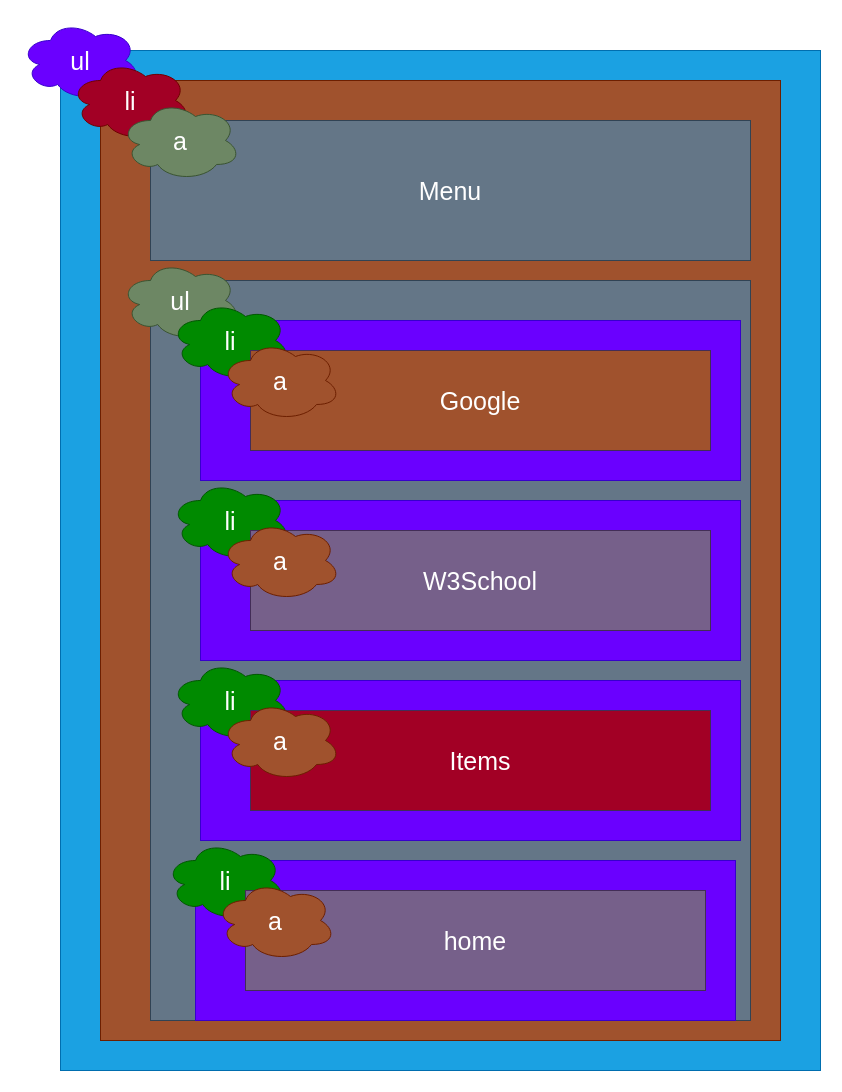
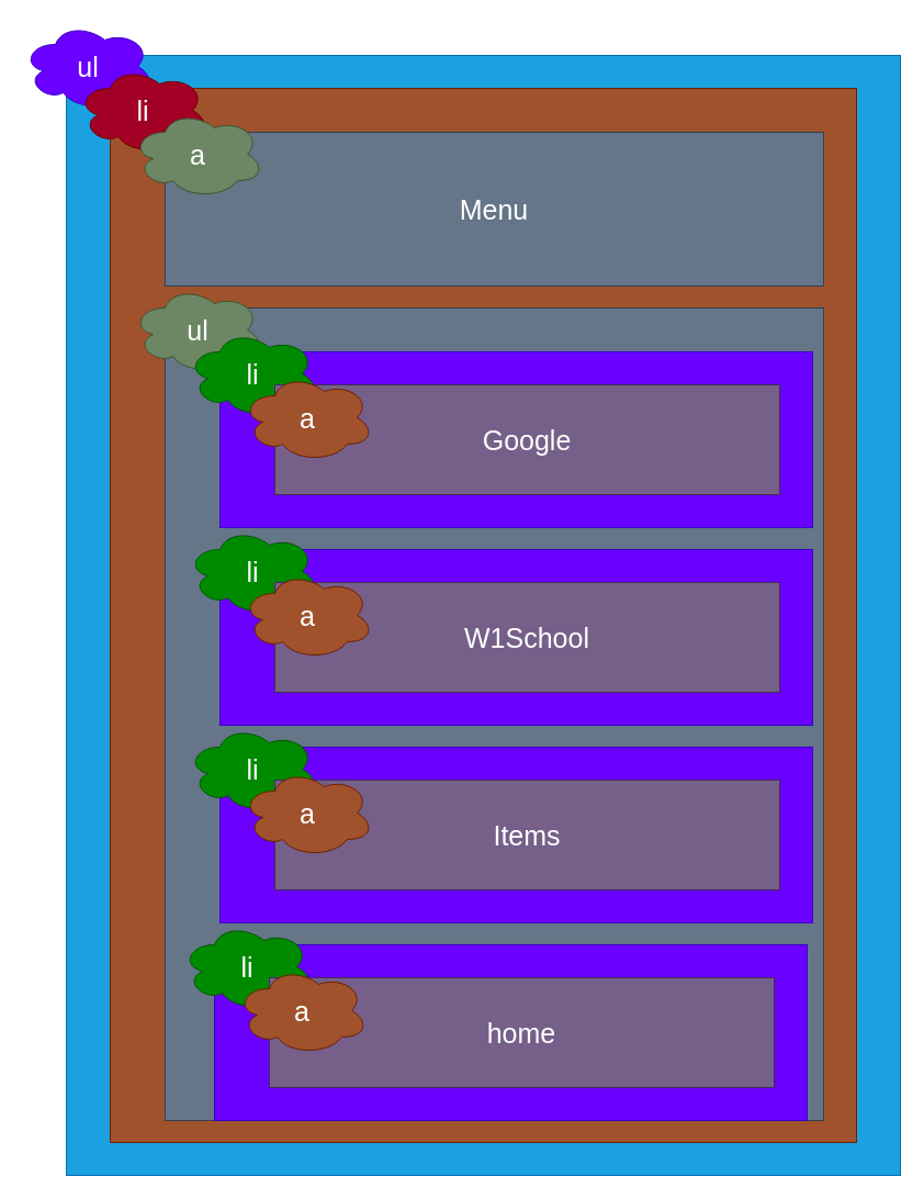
  <mxCell id="0" />
  <mxCell id="1" parent="0" />
  <mxCell id="2" value="" style="rounded=0;whiteSpace=wrap;html=1;fillColor=#1ba1e2;fontColor=#ffffff;strokeColor=#006EAF;" vertex="1" parent="1"><mxGeometry x="60" y="50" width="760" height="1020" as="geometry" /></mxCell>
  <mxCell id="3" value="&lt;font style=&quot;font-size: 25px;&quot;&gt;ul&lt;/font&gt;" style="ellipse;shape=cloud;whiteSpace=wrap;html=1;fillColor=#6a00ff;fontColor=#ffffff;strokeColor=#3700CC;" vertex="1" parent="1"><mxGeometry y="20" width="120" height="80" as="geometry" x="20" /></mxCell>
  <mxCell id="4" value="" style="rounded=0;whiteSpace=wrap;html=1;fontSize=25;fillColor=#a0522d;fontColor=#ffffff;strokeColor=#6D1F00;" vertex="1" parent="1"><mxGeometry x="100" y="80" width="680" height="960" as="geometry" /></mxCell>
  <mxCell id="5" value="li" style="ellipse;shape=cloud;whiteSpace=wrap;html=1;fontSize=25;fillColor=#a20025;fontColor=#ffffff;strokeColor=#6F0000;" vertex="1" parent="1"><mxGeometry x="70" y="60" width="120" height="80" as="geometry" /></mxCell>
  <mxCell id="6" value="Menu" style="rounded=0;whiteSpace=wrap;html=1;fontSize=25;fillColor=#647687;fontColor=#ffffff;strokeColor=#314354;" vertex="1" parent="1"><mxGeometry x="150" y="120" width="600" height="140" as="geometry" /></mxCell>
  <mxCell id="7" value="a" style="ellipse;shape=cloud;whiteSpace=wrap;html=1;fontSize=25;fillColor=#6d8764;fontColor=#ffffff;strokeColor=#3A5431;" vertex="1" parent="1"><mxGeometry x="120" y="100" width="120" height="80" as="geometry" /></mxCell>
  <mxCell id="8" value="" style="rounded=0;whiteSpace=wrap;html=1;fontSize=25;fillColor=#647687;fontColor=#ffffff;strokeColor=#314354;" vertex="1" parent="1"><mxGeometry x="150" y="280" width="600" height="740" as="geometry" /></mxCell>
  <mxCell id="9" value="ul" style="ellipse;shape=cloud;whiteSpace=wrap;html=1;fontSize=25;fillColor=#6d8764;fontColor=#ffffff;strokeColor=#3A5431;" vertex="1" parent="1"><mxGeometry x="120" y="260" width="120" height="80" as="geometry" /></mxCell>
  <mxCell id="10" value="" style="rounded=0;whiteSpace=wrap;html=1;fontSize=25;fillColor=#6a00ff;fontColor=#ffffff;strokeColor=#3700CC;" vertex="1" parent="1"><mxGeometry x="200" y="320" width="540" height="160" as="geometry" /></mxCell>
  <mxCell id="11" value="li" style="ellipse;shape=cloud;whiteSpace=wrap;html=1;fontSize=25;fillColor=#008a00;fontColor=#ffffff;strokeColor=#005700;" vertex="1" parent="1"><mxGeometry x="170" y="300" width="120" height="80" as="geometry" /></mxCell>
- <mxCell id="12" value="Google" style="rounded=0;whiteSpace=wrap;html=1;fontSize=25;fillColor=#a0522d;fontColor=#ffffff;strokeColor=#432D57;" vertex="1" parent="1"><mxGeometry x="250" y="350" width="460" height="100" as="geometry" /></mxCell>
+ <mxCell id="12" value="Google" style="rounded=0;whiteSpace=wrap;html=1;fontSize=25;fillColor=#76608a;fontColor=#ffffff;strokeColor=#432D57;" vertex="1" parent="1"><mxGeometry x="250" y="350" width="460" height="100" as="geometry" /></mxCell>
  <mxCell id="13" value="a" style="ellipse;shape=cloud;whiteSpace=wrap;html=1;fontSize=25;fillColor=#a0522d;fontColor=#ffffff;strokeColor=#6D1F00;" vertex="1" parent="1"><mxGeometry x="220" y="340" width="120" height="80" as="geometry" /></mxCell>
  <mxCell id="14" value="" style="rounded=0;whiteSpace=wrap;html=1;fontSize=25;fillColor=#6a00ff;fontColor=#ffffff;strokeColor=#3700CC;" vertex="1" parent="1"><mxGeometry x="200" y="500" width="540" height="160" as="geometry" /></mxCell>
  <mxCell id="15" value="li" style="ellipse;shape=cloud;whiteSpace=wrap;html=1;fontSize=25;fillColor=#008a00;fontColor=#ffffff;strokeColor=#005700;" vertex="1" parent="1"><mxGeometry x="170" y="480" width="120" height="80" as="geometry" /></mxCell>
- <mxCell id="16" value="W3School" style="rounded=0;whiteSpace=wrap;html=1;fontSize=25;fillColor=#76608a;fontColor=#ffffff;strokeColor=#432D57;" vertex="1" parent="1"><mxGeometry x="250" y="530" width="460" height="100" as="geometry" /></mxCell>
+ <mxCell id="16" value="W1School" style="rounded=0;whiteSpace=wrap;html=1;fontSize=25;fillColor=#76608a;fontColor=#ffffff;strokeColor=#432D57;" vertex="1" parent="1"><mxGeometry x="250" y="530" width="460" height="100" as="geometry" /></mxCell>
  <mxCell id="17" value="a" style="ellipse;shape=cloud;whiteSpace=wrap;html=1;fontSize=25;fillColor=#a0522d;fontColor=#ffffff;strokeColor=#6D1F00;" vertex="1" parent="1"><mxGeometry x="220" y="520" width="120" height="80" as="geometry" /></mxCell>
  <mxCell id="18" value="" style="rounded=0;whiteSpace=wrap;html=1;fontSize=25;fillColor=#6a00ff;fontColor=#ffffff;strokeColor=#3700CC;" vertex="1" parent="1"><mxGeometry x="200" y="680" width="540" height="160" as="geometry" /></mxCell>
  <mxCell id="19" value="li" style="ellipse;shape=cloud;whiteSpace=wrap;html=1;fontSize=25;fillColor=#008a00;fontColor=#ffffff;strokeColor=#005700;" vertex="1" parent="1"><mxGeometry x="170" y="660" width="120" height="80" as="geometry" /></mxCell>
- <mxCell id="20" value="Items" style="rounded=0;whiteSpace=wrap;html=1;fontSize=25;fillColor=#a20025;fontColor=#ffffff;strokeColor=#432D57;" vertex="1" parent="1"><mxGeometry x="250" y="710" width="460" height="100" as="geometry" /></mxCell>
+ <mxCell id="20" value="Items" style="rounded=0;whiteSpace=wrap;html=1;fontSize=25;fillColor=#76608a;fontColor=#ffffff;strokeColor=#432D57;" vertex="1" parent="1"><mxGeometry x="250" y="710" width="460" height="100" as="geometry" /></mxCell>
  <mxCell id="21" value="a" style="ellipse;shape=cloud;whiteSpace=wrap;html=1;fontSize=25;fillColor=#a0522d;fontColor=#ffffff;strokeColor=#6D1F00;" vertex="1" parent="1"><mxGeometry x="220" y="700" width="120" height="80" as="geometry" /></mxCell>
  <mxCell id="22" value="" style="rounded=0;whiteSpace=wrap;html=1;fontSize=25;fillColor=#6a00ff;fontColor=#ffffff;strokeColor=#3700CC;" vertex="1" parent="1"><mxGeometry x="195" y="860" width="540" height="160" as="geometry" /></mxCell>
  <mxCell id="23" value="li" style="ellipse;shape=cloud;whiteSpace=wrap;html=1;fontSize=25;fillColor=#008a00;fontColor=#ffffff;strokeColor=#005700;" vertex="1" parent="1"><mxGeometry x="165" y="840" width="120" height="80" as="geometry" /></mxCell>
  <mxCell id="24" value="home" style="rounded=0;whiteSpace=wrap;html=1;fontSize=25;fillColor=#76608a;fontColor=#ffffff;strokeColor=#432D57;" vertex="1" parent="1"><mxGeometry x="245" y="890" width="460" height="100" as="geometry" /></mxCell>
  <mxCell id="25" value="a" style="ellipse;shape=cloud;whiteSpace=wrap;html=1;fontSize=25;fillColor=#a0522d;fontColor=#ffffff;strokeColor=#6D1F00;" vertex="1" parent="1"><mxGeometry x="215" y="880" width="120" height="80" as="geometry" /></mxCell>
